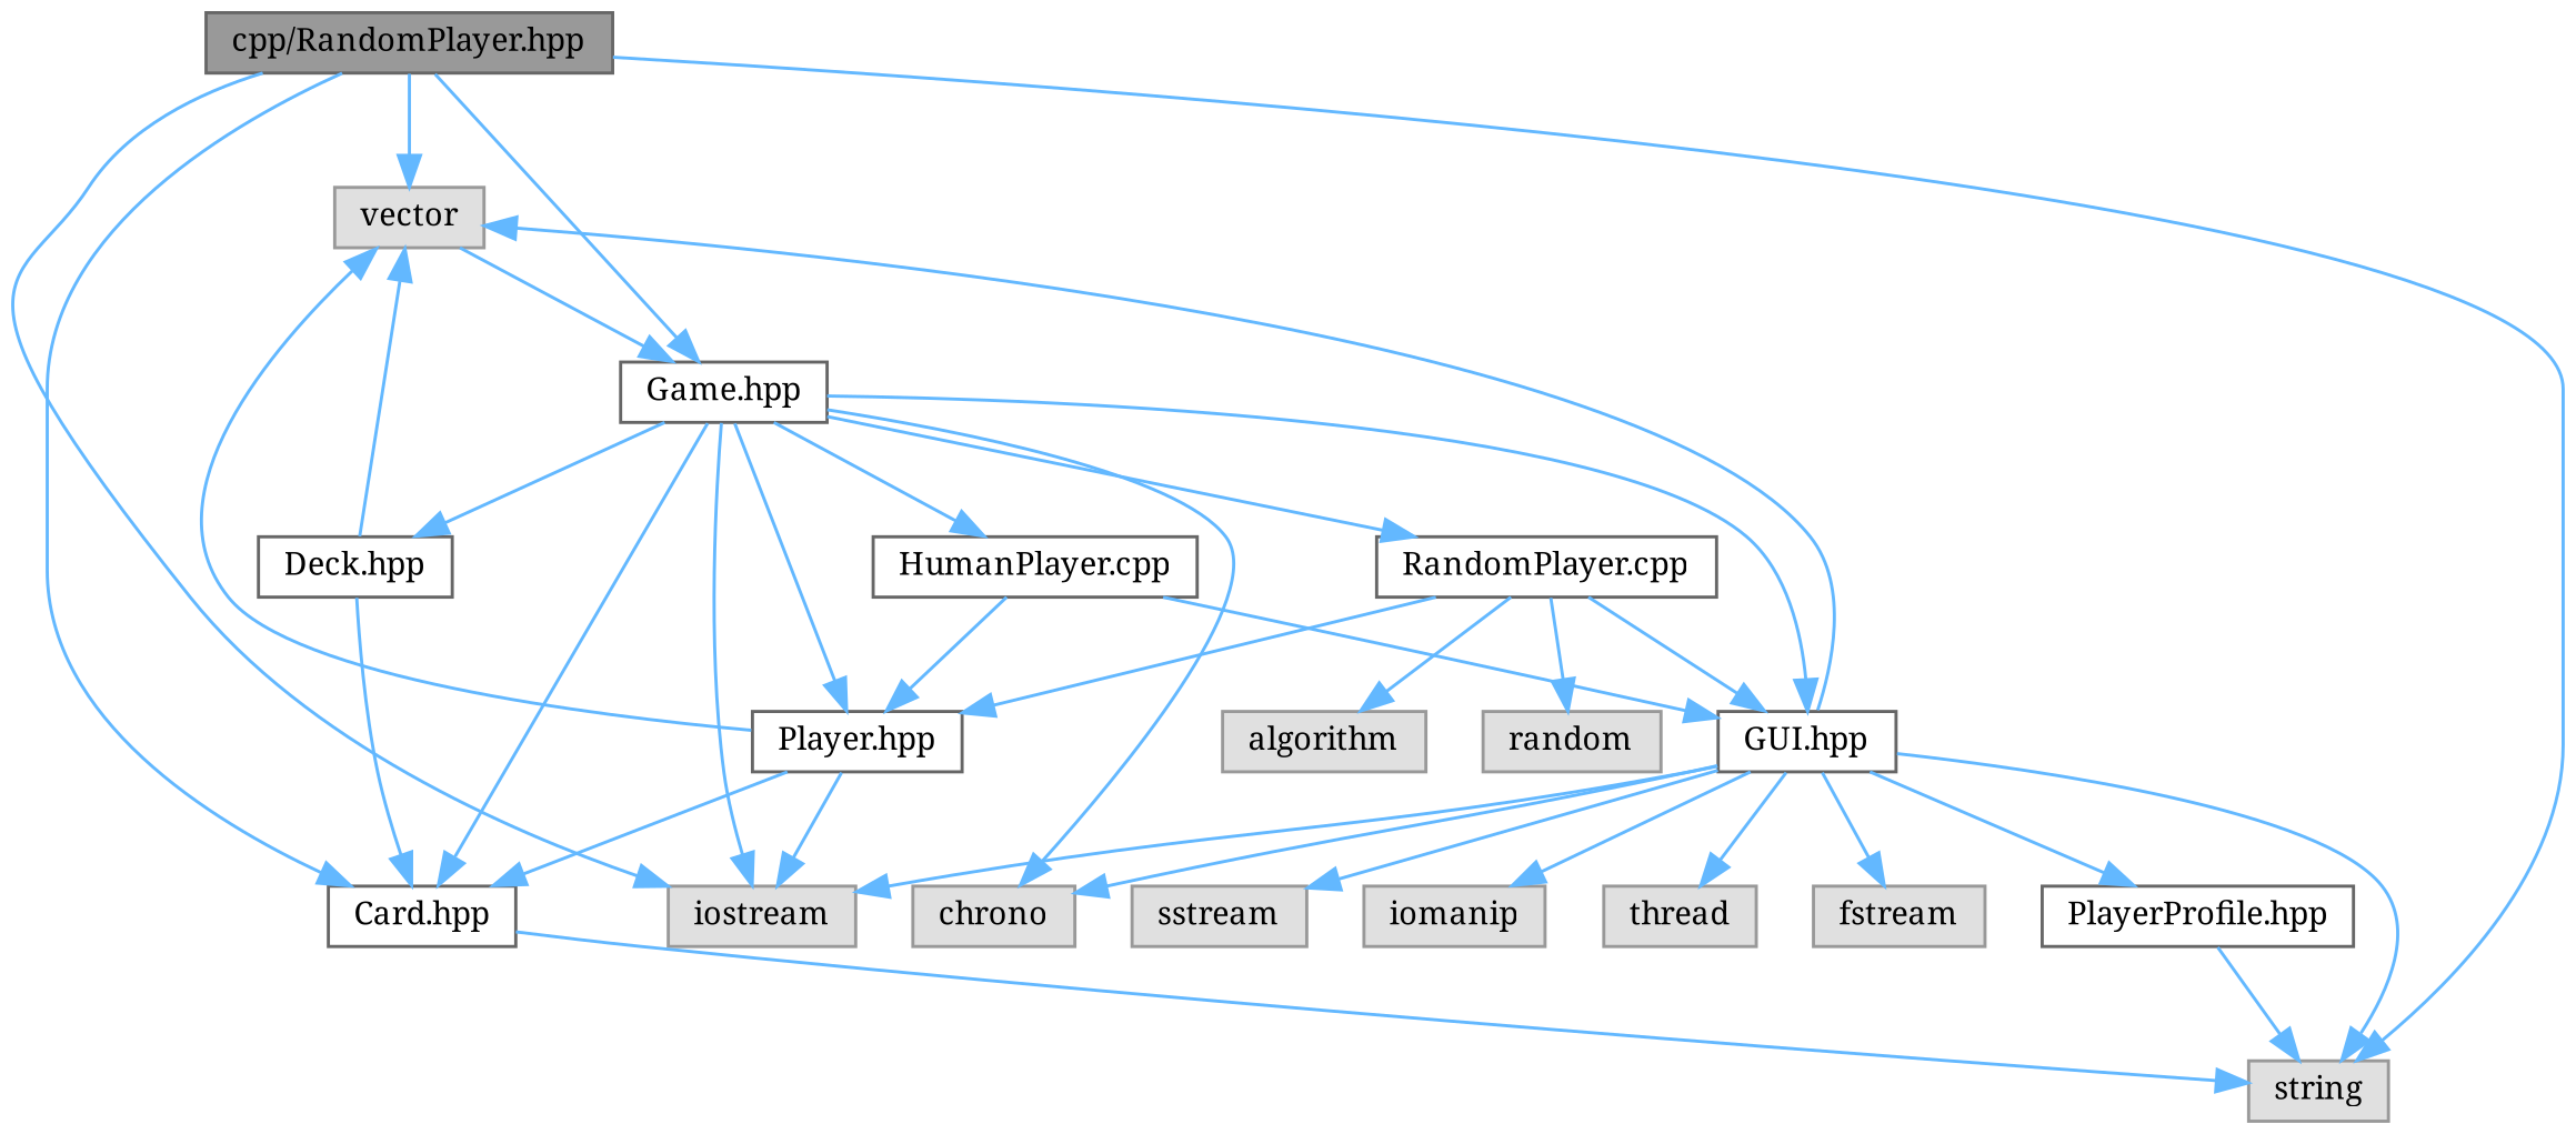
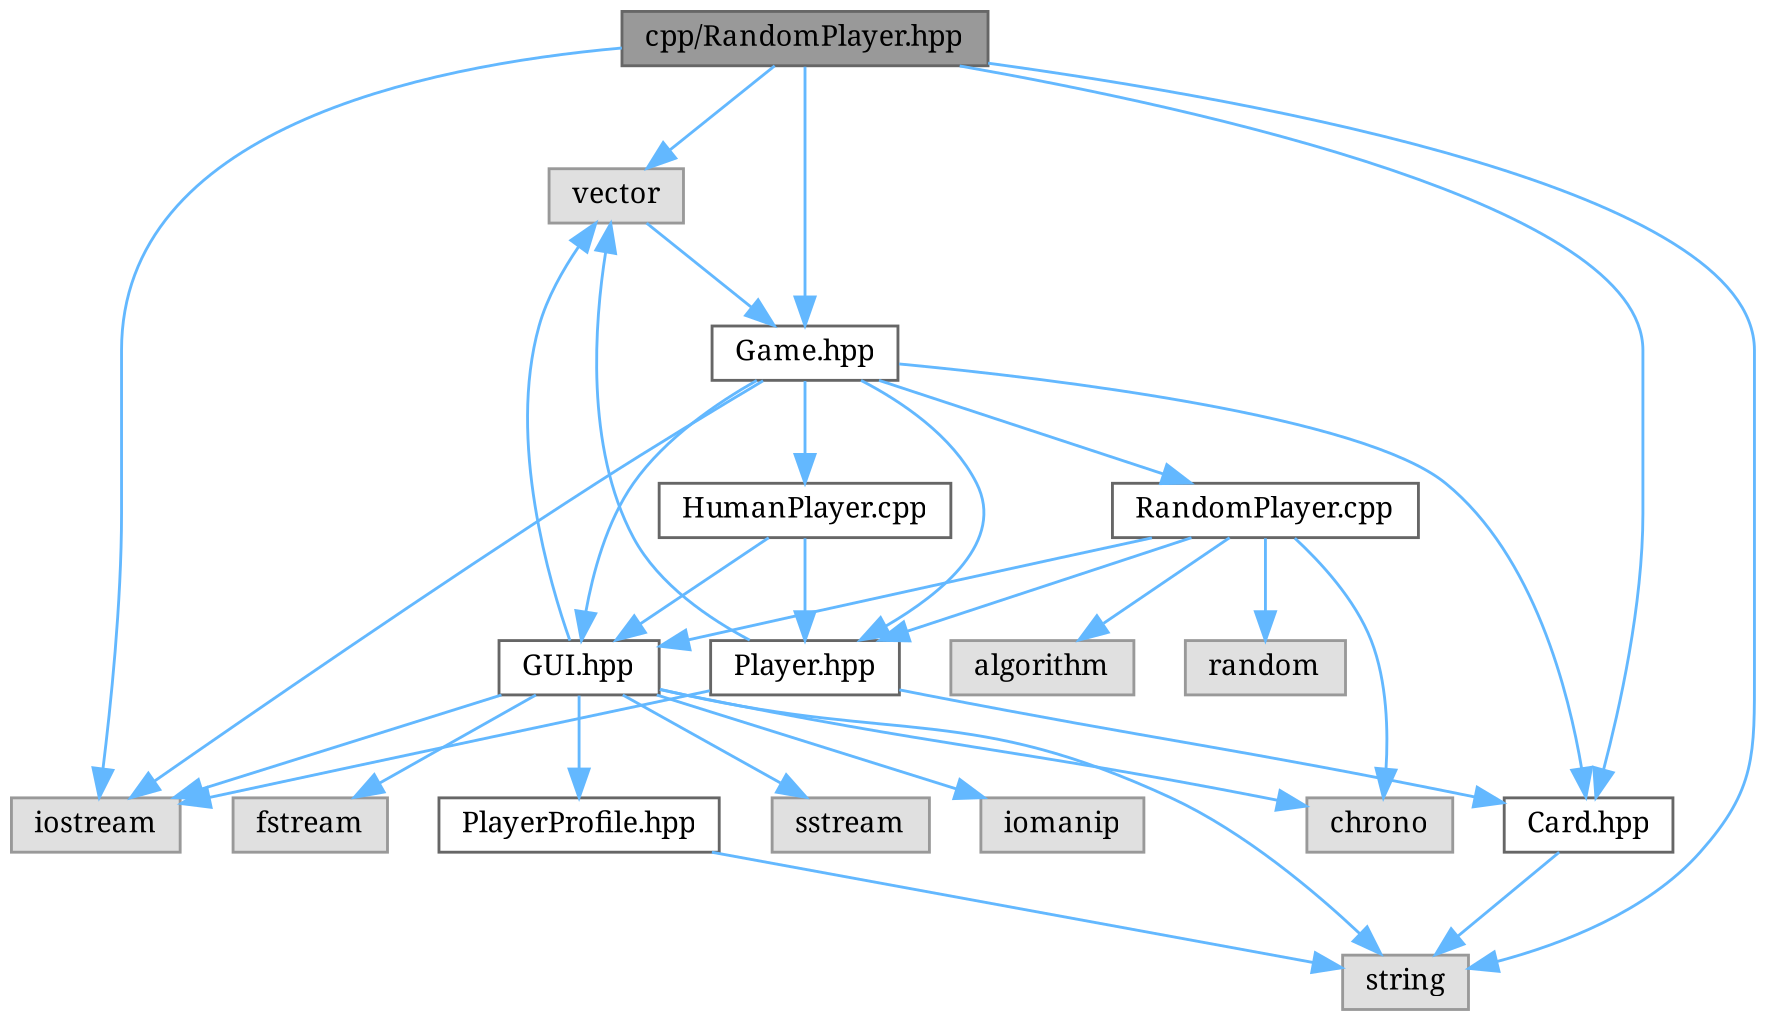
  digraph {
    fontname="Noto Serif"
    node [color=grey60 fillcolor="#E0E0E0" fontname="Noto Serif" fontsize=10 shape=box style=filled]
    edge [color=steelblue1 fontname="Noto Serif" fontsize=10 labelfontname=Helvetica labelfontsize=10 style=solid]
    n1 [color=gray40 fillcolor=grey60 fontcolor=black height=0.2 label="cpp/RandomPlayer.hpp" width=0.4]
    n2 [height=0.2 label=iostream width=0.4]
    n3 [height=0.2 label=vector width=0.4]
    n4 [height=0.2 label=string width=0.4]
    n5 [color=grey40 fillcolor=white height=0.2 label="Game.hpp" width=0.4]
    n6 [color=grey40 fillcolor=white height=0.2 label="Card.hpp" width=0.4]
    n7 [color=grey40 fillcolor=white height=0.2 label="Player.hpp" width=0.4]
    n8 [color=grey40 fillcolor=white height=0.2 label="RandomPlayer.cpp" width=0.4]
    n9 [color=grey40 fillcolor=white height=0.2 label="GUI.hpp" width=0.4]
    n10 [color=grey40 fillcolor=white height=0.2 label="HumanPlayer.cpp" width=0.4]
-   n11 [color=grey40 fillcolor=white height=0.2 label="Deck.hpp" width=0.4]
    n12 [height=0.2 label=chrono width=0.4]
    n13 [height=0.2 label=random width=0.4]
    n14 [height=0.2 label=algorithm width=0.4]
-   n15 [height=0.2 label=thread width=0.4]
    n16 [height=0.2 label=fstream width=0.4]
    n17 [height=0.2 label=sstream width=0.4]
    n18 [height=0.2 label=iomanip width=0.4]
    n19 [color=grey40 fillcolor=white height=0.2 label="PlayerProfile.hpp" width=0.4]
    n1 -> n2
    n1 -> n3
    n1 -> n4
    n1 -> n5
    n1 -> n6
    n3 -> n5
    n5 -> n2
    n5 -> n6
    n5 -> n7
    n5 -> n8
    n5 -> n9
    n5 -> n10
-   n5 -> n11
    n6 -> n4
    n7 -> n2
    n7 -> n3
    n7 -> n6
    n8 -> n7
    n8 -> n9
-   n5 -> n12
+   n8 -> n12
    n8 -> n13
    n8 -> n14
    n9 -> n2
    n9 -> n3
    n9 -> n4
    n9 -> n12
-   n9 -> n15
    n9 -> n16
    n9 -> n17
    n9 -> n18
    n9 -> n19
    n10 -> n7
    n10 -> n9
-   n11 -> n3
-   n11 -> n6
    n19 -> n4
  }
